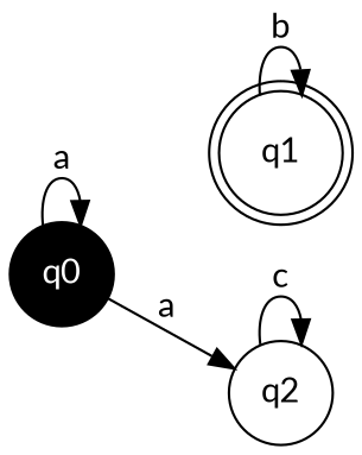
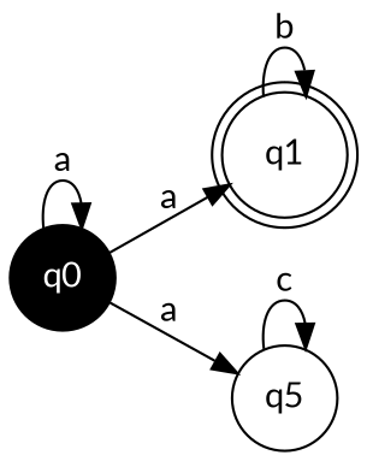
  digraph {
    fontname=Lato
    rankdir=LR
    node [fontname=Lato shape=circle]
    edge [fontname=Lato]
    q0 [fillcolor=black fontcolor=white style=filled]
    q1 [final=1 peripheries=2]
-   q2
+   q2 [label=q5]
    q0 -> q0 [label=a]
+   q0 -> q1 [label=a]
    q0 -> q2 [label=a]
    q1 -> q1 [label=b]
    q2 -> q2 [label=c]
  }
